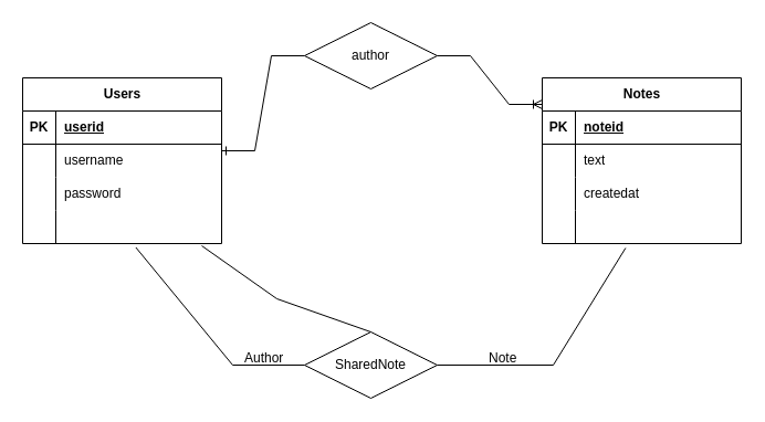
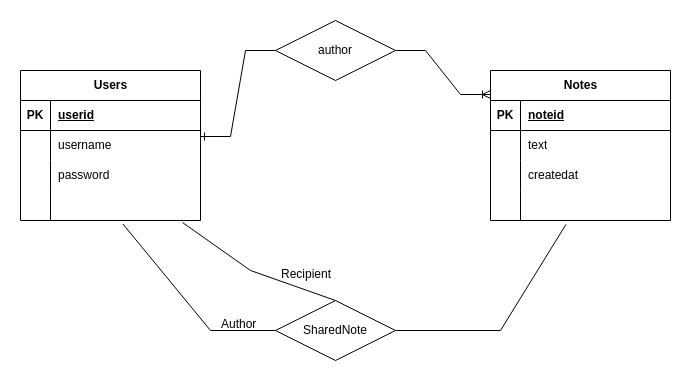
  <mxCell id="0" />
  <mxCell id="1" parent="0" />
  <mxCell id="2" value="Users" style="shape=table;startSize=30;container=1;collapsible=1;childLayout=tableLayout;fixedRows=1;rowLines=0;fontStyle=1;align=center;resizeLast=1;html=1;" vertex="1" parent="1"><mxGeometry x="20" y="70" width="180" height="150" as="geometry" /></mxCell>
  <mxCell id="3" value="" style="shape=tableRow;horizontal=0;startSize=0;swimlaneHead=0;swimlaneBody=0;fillColor=none;collapsible=0;dropTarget=0;points=[[0,0.5],[1,0.5]];portConstraint=eastwest;top=0;left=0;right=0;bottom=1;" vertex="1" parent="2"><mxGeometry y="30" width="180" height="30" as="geometry" /></mxCell>
  <mxCell id="4" value="PK" style="shape=partialRectangle;connectable=0;fillColor=none;top=0;left=0;bottom=0;right=0;fontStyle=1;overflow=hidden;whiteSpace=wrap;html=1;" vertex="1" parent="3"><mxGeometry width="30" height="30" as="geometry"><mxRectangle width="30" height="30" as="alternateBounds" /></mxGeometry></mxCell>
  <mxCell id="5" value="userid" style="shape=partialRectangle;connectable=0;fillColor=none;top=0;left=0;bottom=0;right=0;align=left;spacingLeft=6;fontStyle=5;overflow=hidden;whiteSpace=wrap;html=1;" vertex="1" parent="3"><mxGeometry x="30" width="150" height="30" as="geometry"><mxRectangle width="150" height="30" as="alternateBounds" /></mxGeometry></mxCell>
  <mxCell id="6" value="" style="shape=tableRow;horizontal=0;startSize=0;swimlaneHead=0;swimlaneBody=0;fillColor=none;collapsible=0;dropTarget=0;points=[[0,0.5],[1,0.5]];portConstraint=eastwest;top=0;left=0;right=0;bottom=0;" vertex="1" parent="2"><mxGeometry y="60" width="180" height="30" as="geometry" /></mxCell>
  <mxCell id="7" value="" style="shape=partialRectangle;connectable=0;fillColor=none;top=0;left=0;bottom=0;right=0;editable=1;overflow=hidden;whiteSpace=wrap;html=1;" vertex="1" parent="6"><mxGeometry width="30" height="30" as="geometry"><mxRectangle width="30" height="30" as="alternateBounds" /></mxGeometry></mxCell>
  <mxCell id="8" value="username" style="shape=partialRectangle;connectable=0;fillColor=none;top=0;left=0;bottom=0;right=0;align=left;spacingLeft=6;overflow=hidden;whiteSpace=wrap;html=1;" vertex="1" parent="6"><mxGeometry x="30" width="150" height="30" as="geometry"><mxRectangle width="150" height="30" as="alternateBounds" /></mxGeometry></mxCell>
  <mxCell id="9" value="" style="shape=tableRow;horizontal=0;startSize=0;swimlaneHead=0;swimlaneBody=0;fillColor=none;collapsible=0;dropTarget=0;points=[[0,0.5],[1,0.5]];portConstraint=eastwest;top=0;left=0;right=0;bottom=0;" vertex="1" parent="2"><mxGeometry y="90" width="180" height="30" as="geometry" /></mxCell>
  <mxCell id="10" value="" style="shape=partialRectangle;connectable=0;fillColor=none;top=0;left=0;bottom=0;right=0;editable=1;overflow=hidden;whiteSpace=wrap;html=1;" vertex="1" parent="9"><mxGeometry width="30" height="30" as="geometry"><mxRectangle width="30" height="30" as="alternateBounds" /></mxGeometry></mxCell>
  <mxCell id="11" value="password" style="shape=partialRectangle;connectable=0;fillColor=none;top=0;left=0;bottom=0;right=0;align=left;spacingLeft=6;overflow=hidden;whiteSpace=wrap;html=1;" vertex="1" parent="9"><mxGeometry x="30" width="150" height="30" as="geometry"><mxRectangle width="150" height="30" as="alternateBounds" /></mxGeometry></mxCell>
  <mxCell id="12" value="" style="shape=tableRow;horizontal=0;startSize=0;swimlaneHead=0;swimlaneBody=0;fillColor=none;collapsible=0;dropTarget=0;points=[[0,0.5],[1,0.5]];portConstraint=eastwest;top=0;left=0;right=0;bottom=0;" vertex="1" parent="2"><mxGeometry y="120" width="180" height="30" as="geometry" /></mxCell>
  <mxCell id="13" value="" style="shape=partialRectangle;connectable=0;fillColor=none;top=0;left=0;bottom=0;right=0;editable=1;overflow=hidden;whiteSpace=wrap;html=1;" vertex="1" parent="12"><mxGeometry width="30" height="30" as="geometry"><mxRectangle width="30" height="30" as="alternateBounds" /></mxGeometry></mxCell>
  <mxCell id="14" value="" style="shape=partialRectangle;connectable=0;fillColor=none;top=0;left=0;bottom=0;right=0;align=left;spacingLeft=6;overflow=hidden;whiteSpace=wrap;html=1;" vertex="1" parent="12"><mxGeometry x="30" width="150" height="30" as="geometry"><mxRectangle width="150" height="30" as="alternateBounds" /></mxGeometry></mxCell>
  <mxCell id="15" value="Notes" style="shape=table;startSize=30;container=1;collapsible=1;childLayout=tableLayout;fixedRows=1;rowLines=0;fontStyle=1;align=center;resizeLast=1;html=1;" vertex="1" parent="1"><mxGeometry x="490" y="70" width="180" height="150" as="geometry" /></mxCell>
  <mxCell id="16" value="" style="shape=tableRow;horizontal=0;startSize=0;swimlaneHead=0;swimlaneBody=0;fillColor=none;collapsible=0;dropTarget=0;points=[[0,0.5],[1,0.5]];portConstraint=eastwest;top=0;left=0;right=0;bottom=1;" vertex="1" parent="15"><mxGeometry y="30" width="180" height="30" as="geometry" /></mxCell>
  <mxCell id="17" value="PK" style="shape=partialRectangle;connectable=0;fillColor=none;top=0;left=0;bottom=0;right=0;fontStyle=1;overflow=hidden;whiteSpace=wrap;html=1;" vertex="1" parent="16"><mxGeometry width="30" height="30" as="geometry"><mxRectangle width="30" height="30" as="alternateBounds" /></mxGeometry></mxCell>
  <mxCell id="18" value="noteid" style="shape=partialRectangle;connectable=0;fillColor=none;top=0;left=0;bottom=0;right=0;align=left;spacingLeft=6;fontStyle=5;overflow=hidden;whiteSpace=wrap;html=1;" vertex="1" parent="16"><mxGeometry x="30" width="150" height="30" as="geometry"><mxRectangle width="150" height="30" as="alternateBounds" /></mxGeometry></mxCell>
  <mxCell id="19" value="" style="shape=tableRow;horizontal=0;startSize=0;swimlaneHead=0;swimlaneBody=0;fillColor=none;collapsible=0;dropTarget=0;points=[[0,0.5],[1,0.5]];portConstraint=eastwest;top=0;left=0;right=0;bottom=0;" vertex="1" parent="15"><mxGeometry y="60" width="180" height="30" as="geometry" /></mxCell>
  <mxCell id="20" value="" style="shape=partialRectangle;connectable=0;fillColor=none;top=0;left=0;bottom=0;right=0;editable=1;overflow=hidden;whiteSpace=wrap;html=1;" vertex="1" parent="19"><mxGeometry width="30" height="30" as="geometry"><mxRectangle width="30" height="30" as="alternateBounds" /></mxGeometry></mxCell>
  <mxCell id="21" value="text" style="shape=partialRectangle;connectable=0;fillColor=none;top=0;left=0;bottom=0;right=0;align=left;spacingLeft=6;overflow=hidden;whiteSpace=wrap;html=1;" vertex="1" parent="19"><mxGeometry x="30" width="150" height="30" as="geometry"><mxRectangle width="150" height="30" as="alternateBounds" /></mxGeometry></mxCell>
  <mxCell id="22" value="" style="shape=tableRow;horizontal=0;startSize=0;swimlaneHead=0;swimlaneBody=0;fillColor=none;collapsible=0;dropTarget=0;points=[[0,0.5],[1,0.5]];portConstraint=eastwest;top=0;left=0;right=0;bottom=0;" vertex="1" parent="15"><mxGeometry y="90" width="180" height="30" as="geometry" /></mxCell>
  <mxCell id="23" value="" style="shape=partialRectangle;connectable=0;fillColor=none;top=0;left=0;bottom=0;right=0;editable=1;overflow=hidden;whiteSpace=wrap;html=1;" vertex="1" parent="22"><mxGeometry width="30" height="30" as="geometry"><mxRectangle width="30" height="30" as="alternateBounds" /></mxGeometry></mxCell>
  <mxCell id="24" value="createdat" style="shape=partialRectangle;connectable=0;fillColor=none;top=0;left=0;bottom=0;right=0;align=left;spacingLeft=6;overflow=hidden;whiteSpace=wrap;html=1;" vertex="1" parent="22"><mxGeometry x="30" width="150" height="30" as="geometry"><mxRectangle width="150" height="30" as="alternateBounds" /></mxGeometry></mxCell>
  <mxCell id="25" value="" style="shape=tableRow;horizontal=0;startSize=0;swimlaneHead=0;swimlaneBody=0;fillColor=none;collapsible=0;dropTarget=0;points=[[0,0.5],[1,0.5]];portConstraint=eastwest;top=0;left=0;right=0;bottom=0;" vertex="1" parent="15"><mxGeometry y="120" width="180" height="30" as="geometry" /></mxCell>
  <mxCell id="26" value="" style="shape=partialRectangle;connectable=0;fillColor=none;top=0;left=0;bottom=0;right=0;editable=1;overflow=hidden;whiteSpace=wrap;html=1;" vertex="1" parent="25"><mxGeometry width="30" height="30" as="geometry"><mxRectangle width="30" height="30" as="alternateBounds" /></mxGeometry></mxCell>
  <mxCell id="27" value="" style="shape=partialRectangle;connectable=0;fillColor=none;top=0;left=0;bottom=0;right=0;align=left;spacingLeft=6;overflow=hidden;whiteSpace=wrap;html=1;" vertex="1" parent="25"><mxGeometry x="30" width="150" height="30" as="geometry"><mxRectangle width="150" height="30" as="alternateBounds" /></mxGeometry></mxCell>
  <mxCell id="28" value="author" style="shape=rhombus;perimeter=rhombusPerimeter;whiteSpace=wrap;html=1;align=center;" vertex="1" parent="1"><mxGeometry x="275" y="20" width="120" height="60" as="geometry" /></mxCell>
  <mxCell id="29" value="" style="edgeStyle=entityRelationEdgeStyle;fontSize=12;html=1;endArrow=ERoneToMany;rounded=0;entryX=0;entryY=-0.2;entryDx=0;entryDy=0;exitX=1;exitY=0.5;exitDx=0;exitDy=0;entryPerimeter=0;" edge="1" parent="1" source="28" target="16"><mxGeometry width="100" height="100" relative="1" as="geometry"><mxPoint x="415" y="360" as="sourcePoint" /><mxPoint x="515" y="260" as="targetPoint" /></mxGeometry></mxCell>
  <mxCell id="30" value="" style="edgeStyle=entityRelationEdgeStyle;fontSize=12;html=1;endArrow=ERone;endFill=1;rounded=0;exitX=0;exitY=0.5;exitDx=0;exitDy=0;entryX=1;entryY=0.2;entryDx=0;entryDy=0;entryPerimeter=0;" edge="1" parent="1" source="28" target="6"><mxGeometry width="100" height="100" relative="1" as="geometry"><mxPoint x="300" y="250" as="sourcePoint" /><mxPoint x="200" y="90" as="targetPoint" /></mxGeometry></mxCell>
  <mxCell id="31" value="SharedNote" style="shape=rhombus;perimeter=rhombusPerimeter;whiteSpace=wrap;html=1;align=center;" vertex="1" parent="1"><mxGeometry x="275" y="300" width="120" height="60" as="geometry" /></mxCell>
  <mxCell id="32" value="" style="endArrow=none;html=1;rounded=0;exitX=0.569;exitY=1.117;exitDx=0;exitDy=0;exitPerimeter=0;entryX=0;entryY=0.5;entryDx=0;entryDy=0;" edge="1" parent="1" source="12" target="31"><mxGeometry relative="1" as="geometry"><mxPoint x="270" y="200" as="sourcePoint" /><mxPoint x="430" y="200" as="targetPoint" /><Array as="points"><mxPoint x="210" y="330" /></Array></mxGeometry></mxCell>
  <mxCell id="33" value="" style="endArrow=none;html=1;rounded=0;exitX=1;exitY=0.5;exitDx=0;exitDy=0;entryX=0.419;entryY=1.133;entryDx=0;entryDy=0;entryPerimeter=0;" edge="1" parent="1" source="31" target="25"><mxGeometry relative="1" as="geometry"><mxPoint x="420" y="335" as="sourcePoint" /><mxPoint x="580" y="335" as="targetPoint" /><Array as="points"><mxPoint x="500" y="330" /></Array></mxGeometry></mxCell>
  <mxCell id="34" value="" style="endArrow=none;html=1;rounded=0;exitX=0.9;exitY=1.067;exitDx=0;exitDy=0;exitPerimeter=0;entryX=0.5;entryY=0;entryDx=0;entryDy=0;" edge="1" parent="1" source="12" target="31"><mxGeometry relative="1" as="geometry"><mxPoint x="270" y="200" as="sourcePoint" /><mxPoint x="430" y="200" as="targetPoint" /><Array as="points"><mxPoint x="250" y="270" /></Array></mxGeometry></mxCell>
  <mxCell id="35" value="Author" style="text;strokeColor=none;fillColor=none;spacingLeft=4;spacingRight=4;overflow=hidden;rotatable=0;points=[[0,0.5],[1,0.5]];portConstraint=eastwest;fontSize=12;whiteSpace=wrap;html=1;" vertex="1" parent="1"><mxGeometry x="215" y="310" width="80" height="30" as="geometry" /></mxCell>
- <mxCell id="37" value="Note" style="text;whiteSpace=wrap;" vertex="1" parent="1"><mxGeometry x="440" y="310" width="80" height="40" as="geometry" /></mxCell>
+ <mxCell id="36" value="Recipient" style="text;strokeColor=none;fillColor=none;spacingLeft=4;spacingRight=4;overflow=hidden;rotatable=0;points=[[0,0.5],[1,0.5]];portConstraint=eastwest;fontSize=12;whiteSpace=wrap;html=1;" vertex="1" parent="1"><mxGeometry x="275" y="260" width="80" height="30" as="geometry" /></mxCell>
